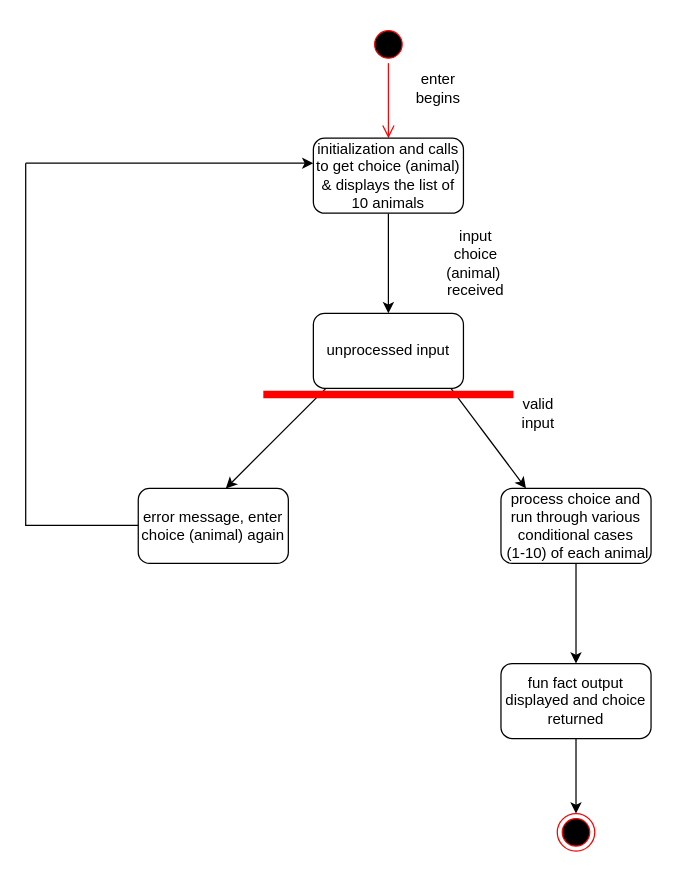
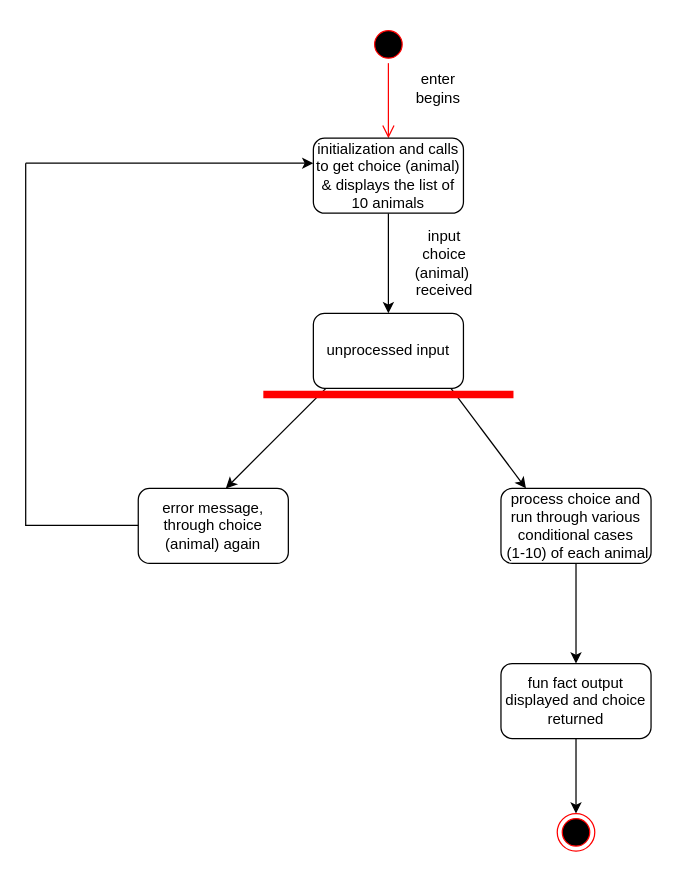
  <mxCell id="0" />
  <mxCell id="1" parent="0" />
  <mxCell id="2" value="" style="ellipse;html=1;shape=startState;fillColor=#000000;strokeColor=#ff0000;" parent="1" vertex="1"><mxGeometry x="295" y="20" width="30" height="30" as="geometry" /></mxCell>
  <mxCell id="3" value="" style="edgeStyle=orthogonalEdgeStyle;html=1;verticalAlign=bottom;endArrow=open;endSize=8;strokeColor=#ff0000;entryX=0.5;entryY=0;entryDx=0;entryDy=0;entryPerimeter=0;" parent="1" source="2" target="13" edge="1"><mxGeometry relative="1" as="geometry"><mxPoint x="310" y="100" as="targetPoint" /></mxGeometry></mxCell>
- <mxCell id="4" value="input &lt;br&gt;choice (animal)&amp;nbsp; received" style="text;html=1;strokeColor=none;fillColor=none;align=center;verticalAlign=middle;whiteSpace=wrap;rounded=0;" parent="1" vertex="1"><mxGeometry x="355" y="190" width="50" height="40" as="geometry" /></mxCell>
+ <mxCell id="4" value="input &lt;br&gt;choice (animal)&amp;nbsp; received" style="text;html=1;strokeColor=none;fillColor=none;align=center;verticalAlign=middle;whiteSpace=wrap;rounded=0;" parent="1" vertex="1"><mxGeometry x="330" y="190" width="50" height="40" as="geometry" /></mxCell>
  <mxCell id="5" value="unprocessed input" style="rounded=1;whiteSpace=wrap;html=1;" parent="1" vertex="1"><mxGeometry x="250" y="250" width="120" height="60" as="geometry" /></mxCell>
  <mxCell id="6" value="" style="endArrow=classic;html=1;" parent="1" edge="1"><mxGeometry width="50" height="50" relative="1" as="geometry"><mxPoint x="260" y="310" as="sourcePoint" /><mxPoint x="180" y="390" as="targetPoint" /></mxGeometry></mxCell>
  <mxCell id="7" value="" style="endArrow=classic;html=1;" parent="1" edge="1"><mxGeometry width="50" height="50" relative="1" as="geometry"><mxPoint x="360" y="310" as="sourcePoint" /><mxPoint x="420" y="390" as="targetPoint" /></mxGeometry></mxCell>
- <mxCell id="8" value="valid input" style="text;html=1;strokeColor=none;fillColor=none;align=center;verticalAlign=middle;whiteSpace=wrap;rounded=0;" parent="1" vertex="1"><mxGeometry x="410" y="320" width="40" height="20" as="geometry" /></mxCell>
- <mxCell id="9" value="error message, enter choice (animal) again" style="rounded=1;whiteSpace=wrap;html=1;" parent="1" vertex="1"><mxGeometry x="110" y="390" width="120" height="60" as="geometry" /></mxCell>
+ <mxCell id="9" value="error message, through choice (animal) again" style="rounded=1;whiteSpace=wrap;html=1;" parent="1" vertex="1"><mxGeometry x="110" y="390" width="120" height="60" as="geometry" /></mxCell>
  <mxCell id="10" value="" style="edgeStyle=orthogonalEdgeStyle;rounded=0;orthogonalLoop=1;jettySize=auto;html=1;" parent="1" source="11" edge="1"><mxGeometry relative="1" as="geometry"><mxPoint x="460" y="530" as="targetPoint" /></mxGeometry></mxCell>
  <mxCell id="11" value="process choice and run through various conditional cases&lt;br&gt;&amp;nbsp;(1-10) of each animal" style="rounded=1;whiteSpace=wrap;html=1;" parent="1" vertex="1"><mxGeometry x="400" y="390" width="120" height="60" as="geometry" /></mxCell>
  <mxCell id="12" value="" style="edgeStyle=orthogonalEdgeStyle;rounded=0;orthogonalLoop=1;jettySize=auto;html=1;" parent="1" source="13" target="5" edge="1"><mxGeometry relative="1" as="geometry" /></mxCell>
  <mxCell id="13" value="initialization and calls to get choice (animal) &amp;amp; displays the list of 10 animals" style="rounded=1;whiteSpace=wrap;html=1;" parent="1" vertex="1"><mxGeometry x="250" y="110" width="120" height="60" as="geometry" /></mxCell>
  <mxCell id="14" value="" style="endArrow=none;html=1;" parent="1" edge="1"><mxGeometry width="50" height="50" relative="1" as="geometry"><mxPoint x="20" y="419.5" as="sourcePoint" /><mxPoint x="110" y="419.5" as="targetPoint" /></mxGeometry></mxCell>
  <mxCell id="15" value="" style="endArrow=none;html=1;" parent="1" edge="1"><mxGeometry width="50" height="50" relative="1" as="geometry"><mxPoint x="20" y="420" as="sourcePoint" /><mxPoint x="20" y="130" as="targetPoint" /></mxGeometry></mxCell>
  <mxCell id="16" value="" style="endArrow=classic;html=1;" parent="1" edge="1"><mxGeometry width="50" height="50" relative="1" as="geometry"><mxPoint x="20" y="130" as="sourcePoint" /><mxPoint x="250" y="130" as="targetPoint" /></mxGeometry></mxCell>
  <mxCell id="17" value="enter begins" style="text;html=1;strokeColor=none;fillColor=none;align=center;verticalAlign=middle;whiteSpace=wrap;rounded=0;" parent="1" vertex="1"><mxGeometry x="330" y="60" width="40" height="20" as="geometry" /></mxCell>
  <mxCell id="18" value="" style="shape=line;html=1;strokeWidth=6;strokeColor=#ff0000;" parent="1" vertex="1"><mxGeometry x="210" y="310" width="200" height="10" as="geometry" /></mxCell>
  <mxCell id="19" value="" style="edgeStyle=orthogonalEdgeStyle;rounded=0;orthogonalLoop=1;jettySize=auto;html=1;" parent="1" source="20" target="21" edge="1"><mxGeometry relative="1" as="geometry" /></mxCell>
  <mxCell id="20" value="fun fact output displayed and choice returned" style="rounded=1;whiteSpace=wrap;html=1;" parent="1" vertex="1"><mxGeometry x="400" y="530" width="120" height="60" as="geometry" /></mxCell>
  <mxCell id="21" value="" style="ellipse;html=1;shape=endState;fillColor=#000000;strokeColor=#ff0000;" parent="1" vertex="1"><mxGeometry x="445" y="650" width="30" height="30" as="geometry" /></mxCell>
